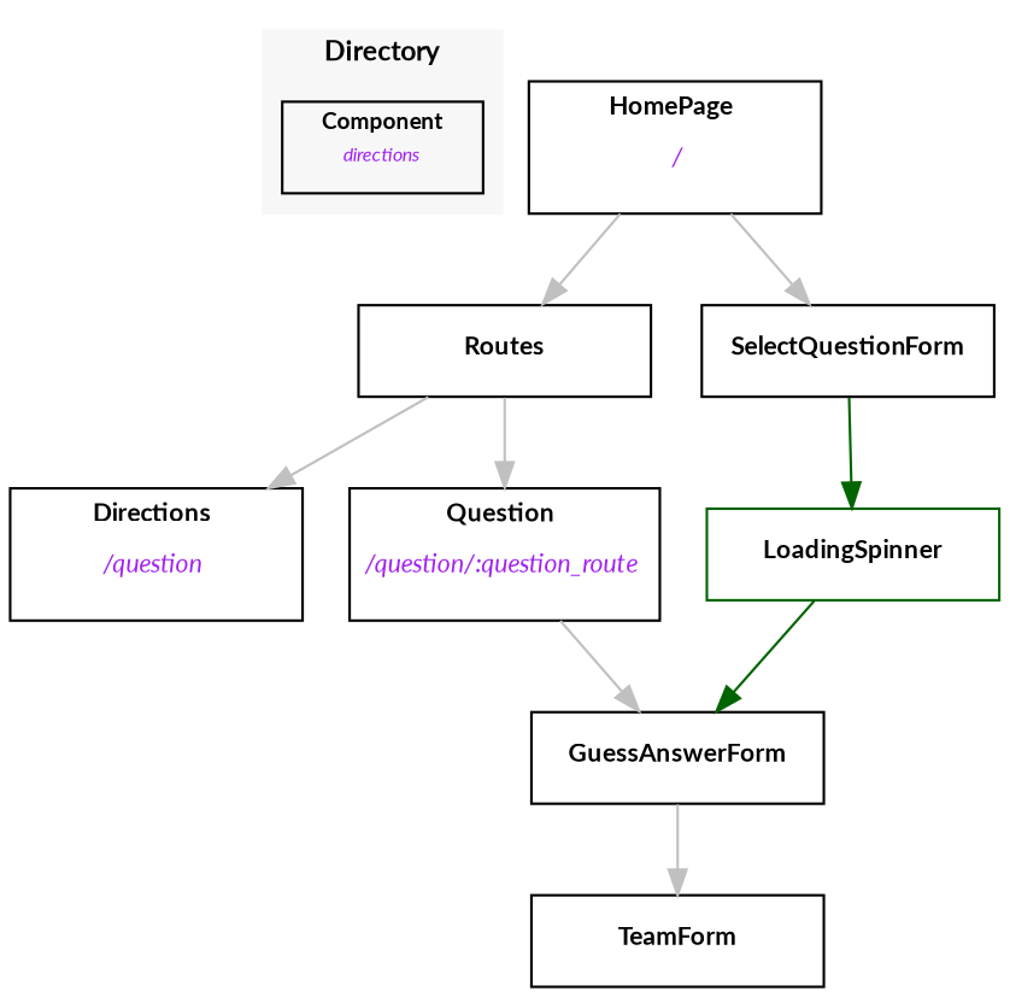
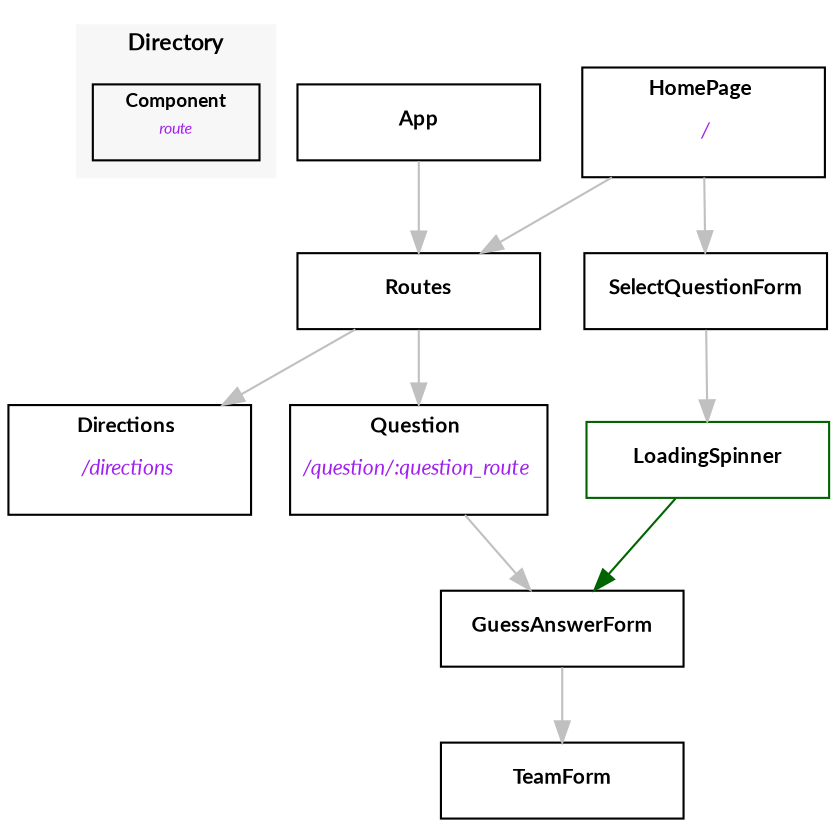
  digraph {
    fontname=Lato
    rankdir=UD
    node [fontname=Lato fontsize=10 margin=0.08 shape=rect]
    edge [color=gray fontname=Lato]
-   n1 [fontsize=9 label=<<b>Component</b><br/><sub><font color="purple"><i>directions</i></font></sub><br/><br/>> margin=0.05 width=1.1]
+   n1 [fontsize=9 label=<<b>Component</b><br/><sub><font color="purple"><i>route</i></font></sub><br/><br/>> margin=0.05 width=1.1]
+   n2 [label=<<b>App</b>> width=1.6]
    n3 [label=<<b>Routes</b>> width=1.6]
-   n4 [label=<<b>Directions</b> <br/><br/><font color="purple"><i>/question </i></font><br/><br/>> width=1.6]
+   n4 [label=<<b>Directions</b> <br/><br/><font color="purple"><i>/directions </i></font><br/><br/>> width=1.6]
    n5 [label=<<b>Question</b> <br/><br/><font color="purple"><i>/question/:question_route </i></font><br/><br/>> width=1.6]
    n6 [label=<<b>HomePage</b> <br/><br/> <font color="purple"><i> / </i></font><br/><br/>> width=1.6]
    n7 [label=<<b>SelectQuestionForm</b>> width=1.6]
    n8 [label=<<b>GuessAnswerForm</b>> width=1.6]
    n9 [color=darkgreen label=<<b>LoadingSpinner</b>> width=1.6]
    n10 [label=<<b>TeamForm</b>> width=1.6]
    subgraph cluster_1 {
      color=gray97
      fontsize=11
      label=<<b> Directory </b>>
      style=filled
      n1
    }
+   n2 -> n3
    n3 -> n4
    n3 -> n5
    n5 -> n8
    n6 -> n3
    n6 -> n7
-   n7 -> n9 [color=darkgreen]
+   n7 -> n9
    n8 -> n10
    n9 -> n8 [color=darkgreen]
  }
